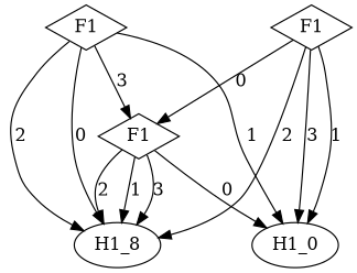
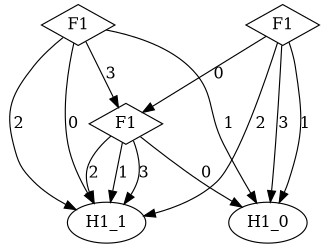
  digraph {
    node [shape=diamond]
-   n1 [label=H1_8 shape=""]
+   n1 [label=H1_1 shape=""]
    n2 [label=H1_0 shape=""]
    n3 [label=F1]
    n4 [label=F1]
    n5 [label=F1]
    n3 -> n1 [label=3]
    n3 -> n1 [label=2]
    n3 -> n1 [label=1]
    n3 -> n2 [label=0]
    n4 -> n1 [label=2]
    n4 -> n1 [label=0]
    n4 -> n2 [label=1]
    n4 -> n3 [label=3]
    n5 -> n1 [label=2]
    n5 -> n2 [label=3]
    n5 -> n2 [label=1]
    n5 -> n3 [label=0]
  }
